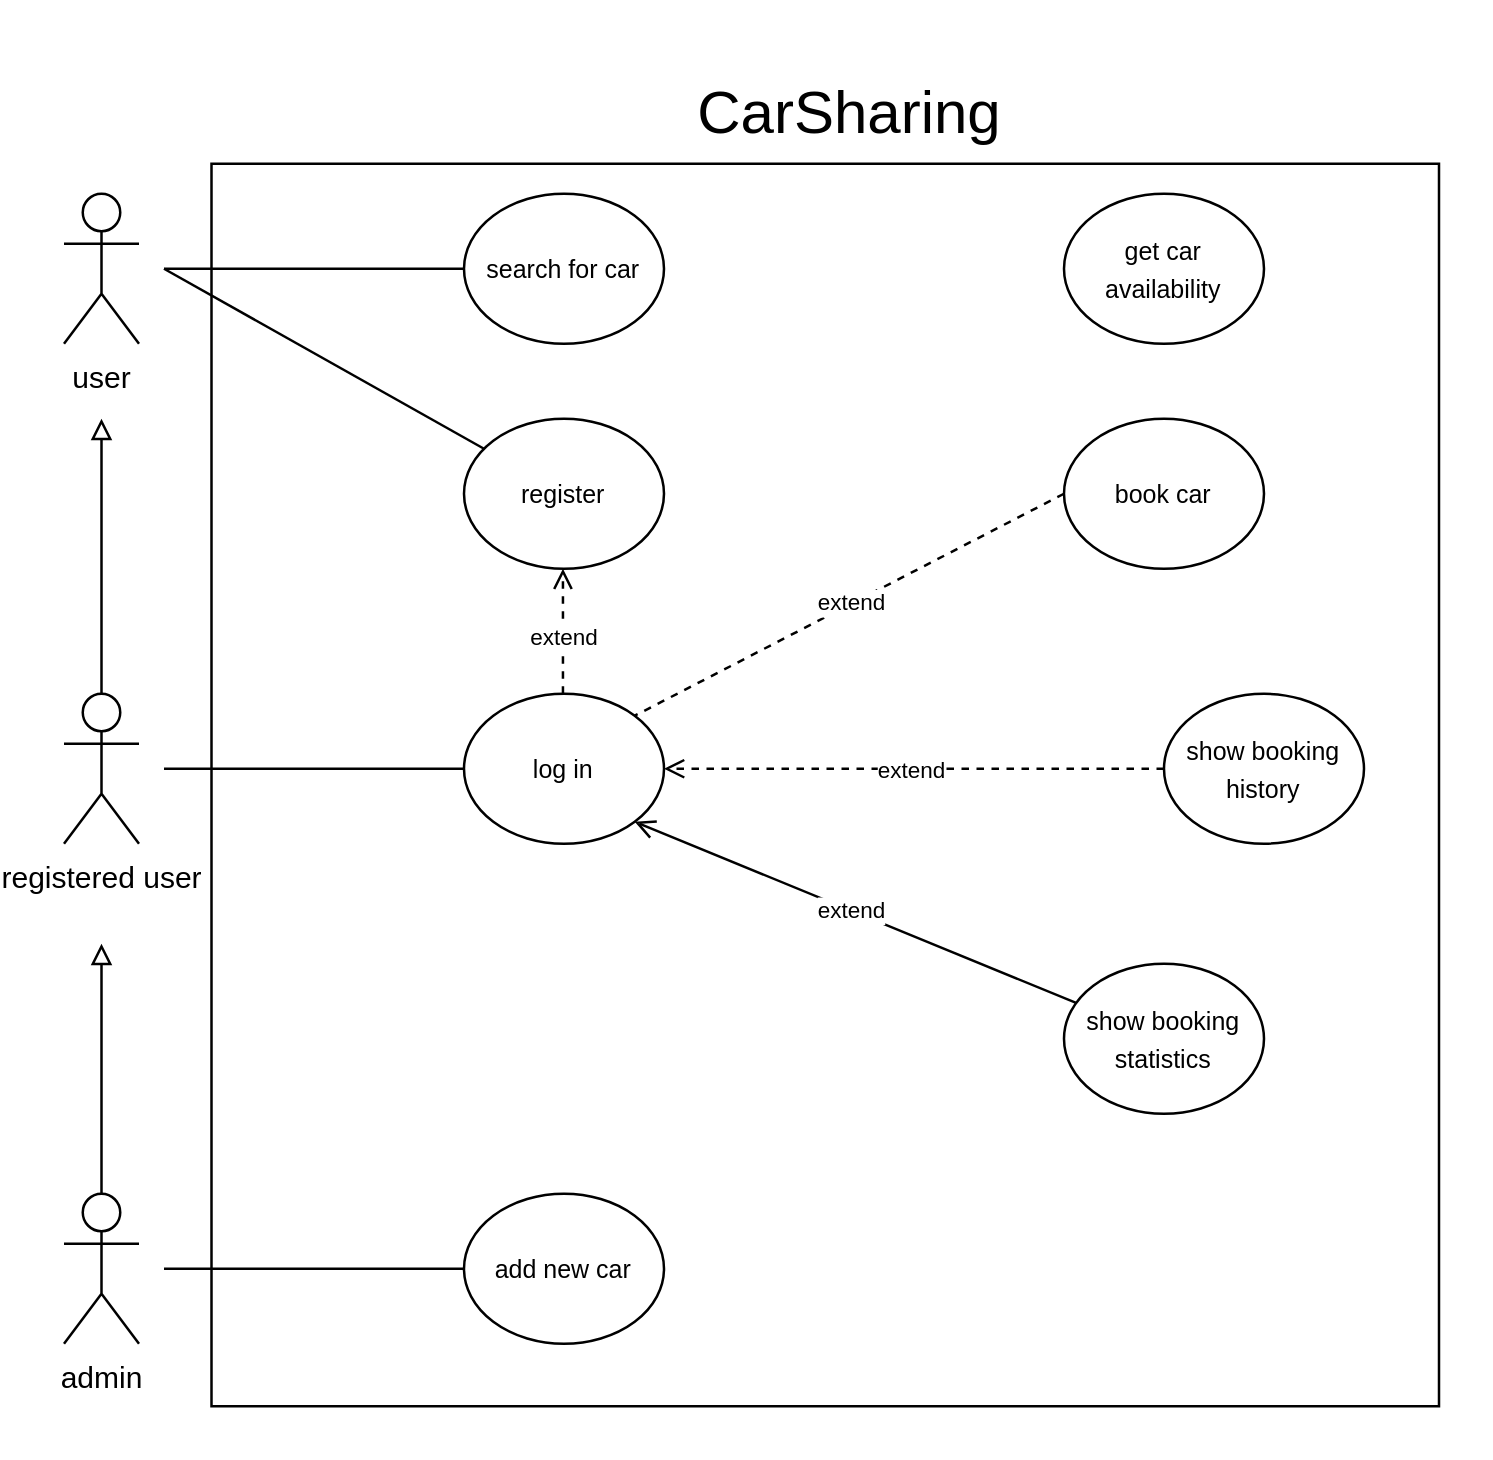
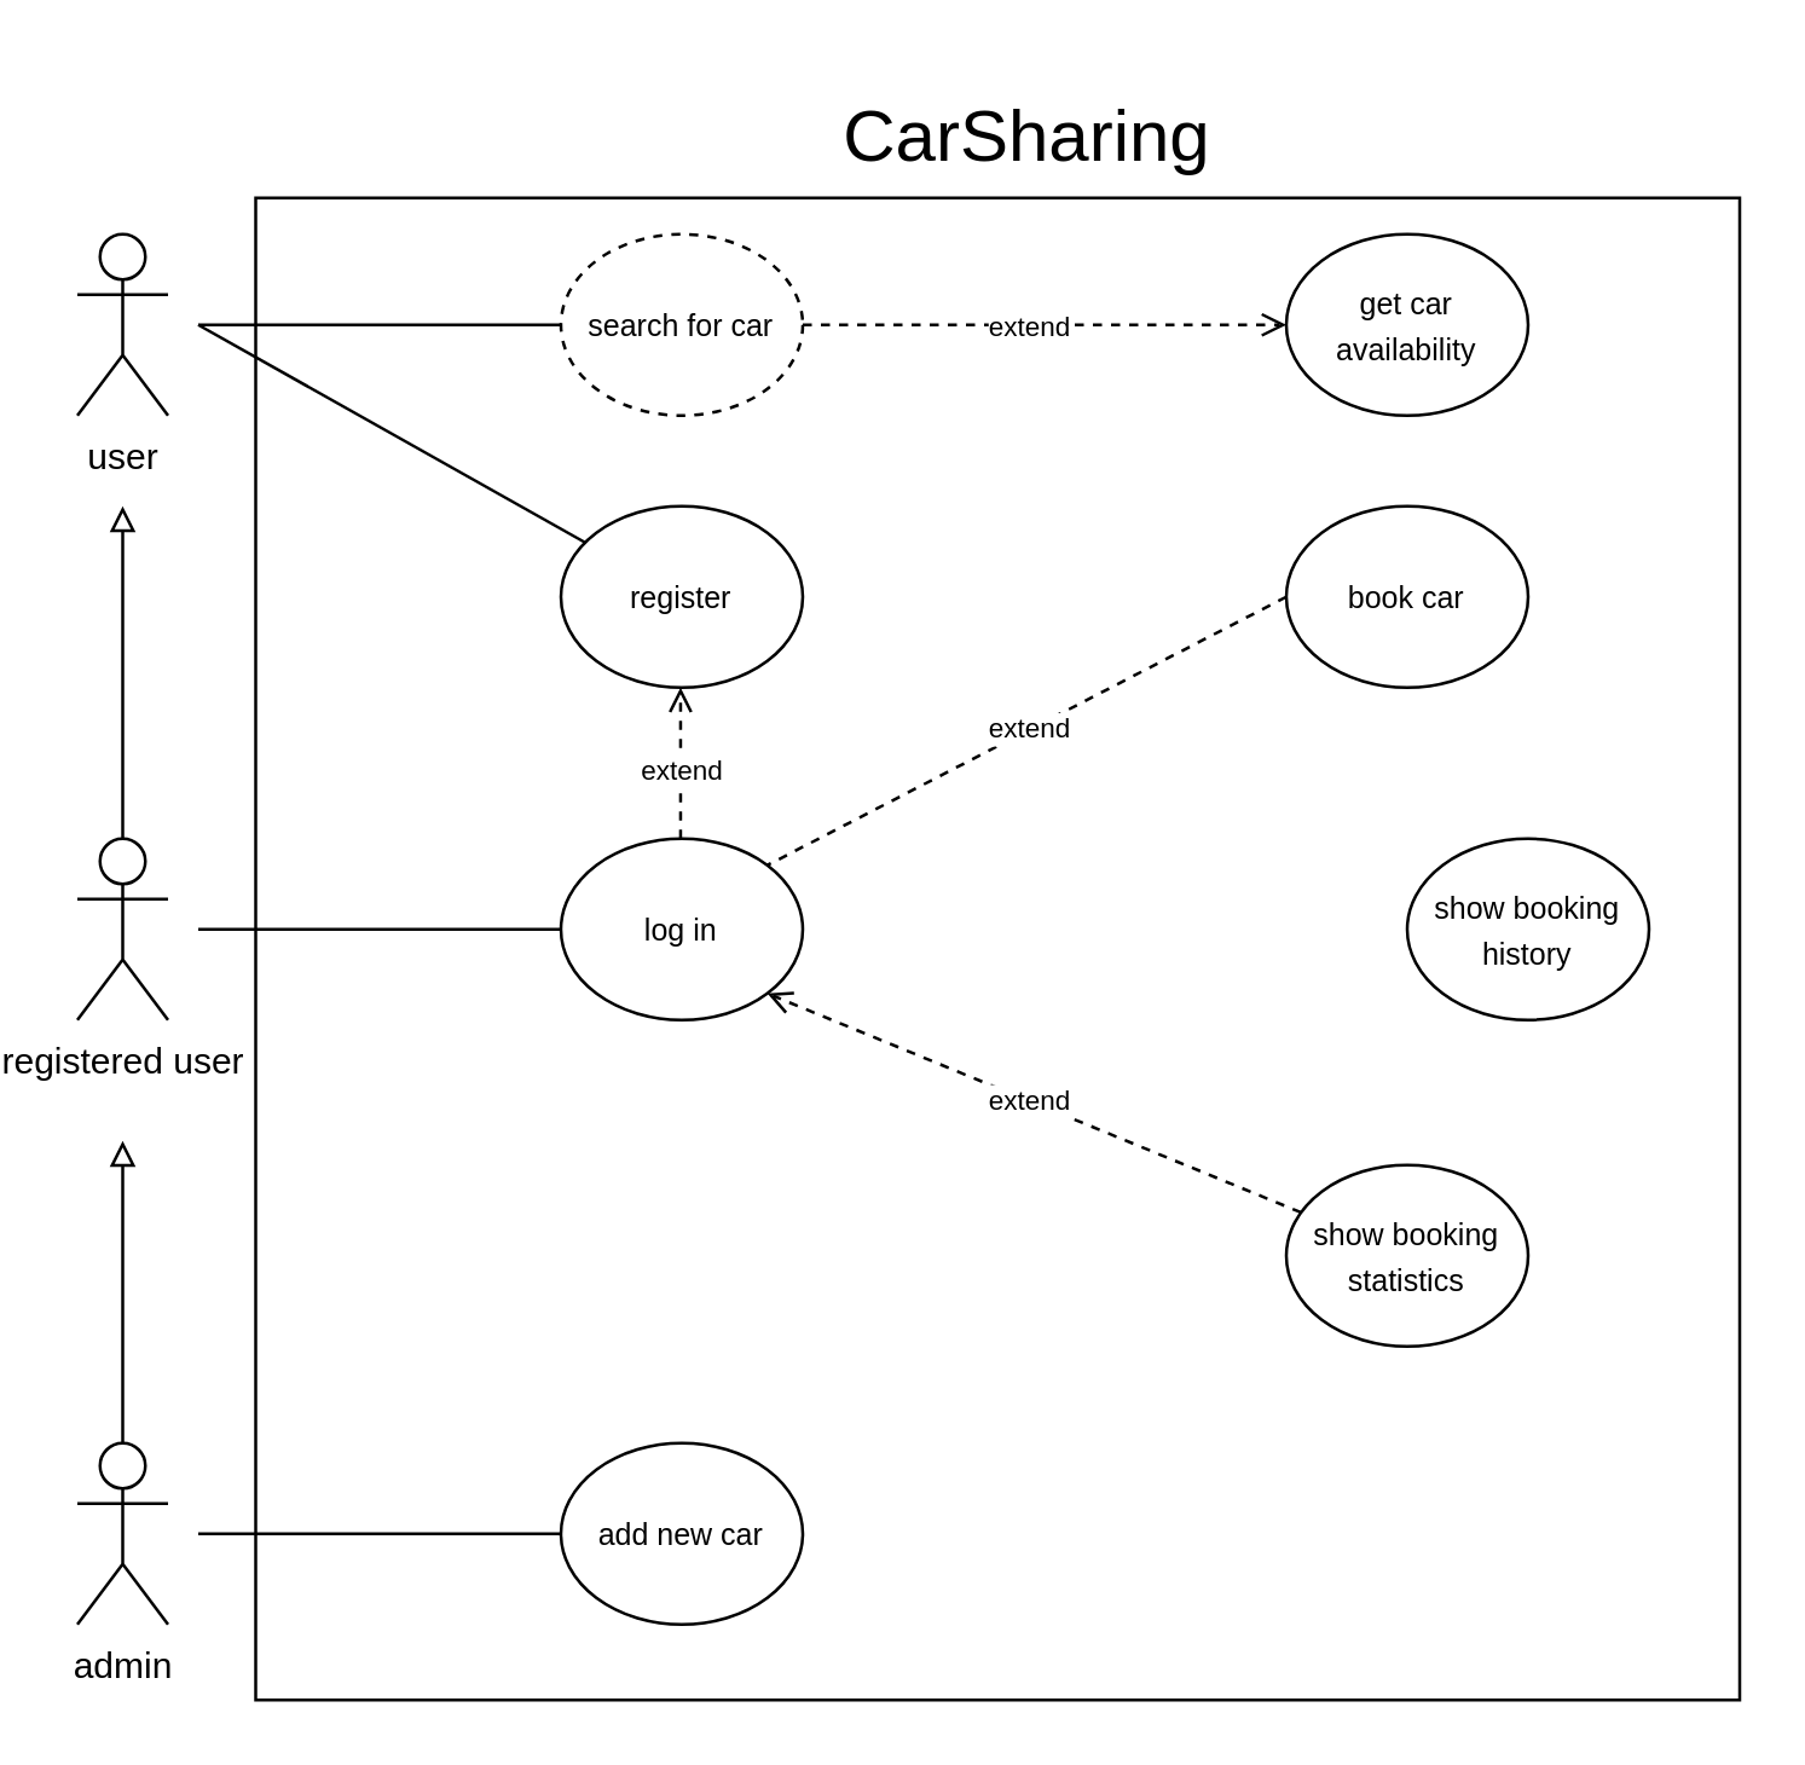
  <mxCell id="0" />
  <mxCell id="1" parent="0" />
  <mxCell id="2" value="" style="rounded=0;whiteSpace=wrap;html=1;fontSize=9;strokeColor=#000000;" parent="1" vertex="1"><mxGeometry x="79" y="65" width="491" height="497" as="geometry" /></mxCell>
  <mxCell id="3" value="&lt;h1&gt;&lt;span style=&quot;font-weight: normal;&quot;&gt;CarSharing&lt;/span&gt;&lt;/h1&gt;" style="text;html=1;align=center;verticalAlign=middle;resizable=0;points=[];autosize=1;strokeColor=none;fillColor=none;" parent="1" vertex="1"><mxGeometry x="264" y="20" width="140" height="50" as="geometry" /></mxCell>
  <mxCell id="4" value="user" style="shape=umlActor;verticalLabelPosition=bottom;verticalAlign=top;html=1;outlineConnect=0;" parent="1" vertex="1"><mxGeometry x="20" y="77" width="30" height="60" as="geometry" /></mxCell>
  <mxCell id="5" style="edgeStyle=orthogonalEdgeStyle;rounded=0;orthogonalLoop=1;jettySize=auto;html=1;exitX=0.5;exitY=0;exitDx=0;exitDy=0;exitPerimeter=0;endArrow=block;endFill=0;" parent="1" source="7" edge="1"><mxGeometry relative="1" as="geometry"><mxPoint x="35" y="167" as="targetPoint" /></mxGeometry></mxCell>
  <mxCell id="6" style="edgeStyle=none;rounded=0;orthogonalLoop=1;jettySize=auto;html=1;entryX=0;entryY=0.5;entryDx=0;entryDy=0;fontSize=9;endArrow=none;endFill=0;" parent="1" target="22" edge="1"><mxGeometry relative="1" as="geometry"><mxPoint x="60" y="307" as="sourcePoint" /></mxGeometry></mxCell>
  <mxCell id="7" value="registered user" style="shape=umlActor;verticalLabelPosition=bottom;verticalAlign=top;html=1;outlineConnect=0;" parent="1" vertex="1"><mxGeometry x="20" y="277" width="30" height="60" as="geometry" /></mxCell>
  <mxCell id="8" style="edgeStyle=orthogonalEdgeStyle;rounded=0;orthogonalLoop=1;jettySize=auto;html=1;exitX=0.5;exitY=0;exitDx=0;exitDy=0;exitPerimeter=0;endArrow=block;endFill=0;" parent="1" source="9" edge="1"><mxGeometry relative="1" as="geometry"><mxPoint x="35" y="377" as="targetPoint" /></mxGeometry></mxCell>
  <mxCell id="9" value="admin" style="shape=umlActor;verticalLabelPosition=bottom;verticalAlign=top;html=1;outlineConnect=0;" parent="1" vertex="1"><mxGeometry x="20" y="477" width="30" height="60" as="geometry" /></mxCell>
  <mxCell id="10" style="rounded=0;orthogonalLoop=1;jettySize=auto;html=1;exitX=0;exitY=0.5;exitDx=0;exitDy=0;endArrow=none;endFill=0;" parent="1" source="13" edge="1"><mxGeometry relative="1" as="geometry"><mxPoint x="60" y="107" as="targetPoint" /></mxGeometry></mxCell>
- <mxCell id="13" value="&lt;font style=&quot;font-size: 10px;&quot;&gt;search for car&lt;/font&gt;" style="ellipse;whiteSpace=wrap;html=1;fontFamily=Helvetica;" parent="1" vertex="1"><mxGeometry x="180" y="77" width="80" height="60" as="geometry" /></mxCell>
+ <mxCell id="11" style="edgeStyle=none;rounded=0;orthogonalLoop=1;jettySize=auto;html=1;entryX=0;entryY=0.5;entryDx=0;entryDy=0;endArrow=open;endFill=0;dashed=1;" parent="1" source="13" target="17" edge="1"><mxGeometry relative="1" as="geometry" /></mxCell>
+ <mxCell id="12" value="extend" style="edgeLabel;html=1;align=center;verticalAlign=middle;resizable=0;points=[];fontSize=9;" parent="11" vertex="1" connectable="0"><mxGeometry x="-0.424" relative="1" as="geometry"><mxPoint x="28" as="offset" /></mxGeometry></mxCell>
+ <mxCell id="13" value="&lt;font style=&quot;font-size: 10px;&quot;&gt;search for car&lt;/font&gt;" style="ellipse;whiteSpace=wrap;html=1;fontFamily=Helvetica;dashed=1;" parent="1" vertex="1"><mxGeometry x="180" y="77" width="80" height="60" as="geometry" /></mxCell>
  <mxCell id="14" style="edgeStyle=none;rounded=0;orthogonalLoop=1;jettySize=auto;html=1;exitX=0;exitY=0.5;exitDx=0;exitDy=0;entryX=1;entryY=0;entryDx=0;entryDy=0;dashed=1;fontSize=9;endArrow=none;endFill=0;" parent="1" source="16" target="22" edge="1"><mxGeometry relative="1" as="geometry" /></mxCell>
  <mxCell id="15" value="extend" style="edgeLabel;html=1;align=center;verticalAlign=middle;resizable=0;points=[];fontSize=9;" parent="14" vertex="1" connectable="0"><mxGeometry x="-0.145" relative="1" as="geometry"><mxPoint x="-12" y="5" as="offset" /></mxGeometry></mxCell>
  <mxCell id="16" value="&lt;font style=&quot;font-size: 10px;&quot;&gt;book car&lt;/font&gt;" style="ellipse;whiteSpace=wrap;html=1;fontFamily=Helvetica;" parent="1" vertex="1"><mxGeometry x="420" y="167" width="80" height="60" as="geometry" /></mxCell>
  <mxCell id="17" value="&lt;font style=&quot;font-size: 10px;&quot;&gt;get car availability&lt;/font&gt;" style="ellipse;whiteSpace=wrap;html=1;fontFamily=Helvetica;" parent="1" vertex="1"><mxGeometry x="420" y="77" width="80" height="60" as="geometry" /></mxCell>
  <mxCell id="18" style="edgeStyle=none;rounded=0;orthogonalLoop=1;jettySize=auto;html=1;fontSize=9;endArrow=none;endFill=0;" parent="1" source="19" edge="1"><mxGeometry relative="1" as="geometry"><mxPoint x="60" y="107" as="targetPoint" /></mxGeometry></mxCell>
  <mxCell id="19" value="&lt;font style=&quot;font-size: 10px;&quot;&gt;register&lt;/font&gt;" style="ellipse;whiteSpace=wrap;html=1;fontFamily=Helvetica;" parent="1" vertex="1"><mxGeometry x="180" y="167" width="80" height="60" as="geometry" /></mxCell>
  <mxCell id="20" value="" style="edgeStyle=none;rounded=0;orthogonalLoop=1;jettySize=auto;html=1;exitX=0.5;exitY=0;exitDx=0;exitDy=0;entryX=0.5;entryY=1;entryDx=0;entryDy=0;fontSize=9;endArrow=open;endFill=0;dashed=1;" parent="1" edge="1"><mxGeometry x="-0.2" y="-10" relative="1" as="geometry"><mxPoint x="219.58" y="277" as="sourcePoint" /><mxPoint x="219.58" y="227" as="targetPoint" /><mxPoint as="offset" /></mxGeometry></mxCell>
  <mxCell id="21" value="extend" style="edgeLabel;html=1;align=center;verticalAlign=middle;resizable=0;points=[];fontSize=9;" parent="20" vertex="1" connectable="0"><mxGeometry x="-0.215" relative="1" as="geometry"><mxPoint y="-3" as="offset" /></mxGeometry></mxCell>
  <mxCell id="22" value="&lt;font style=&quot;font-size: 10px;&quot;&gt;log in&lt;/font&gt;" style="ellipse;whiteSpace=wrap;html=1;fontFamily=Helvetica;" parent="1" vertex="1"><mxGeometry x="180" y="277" width="80" height="60" as="geometry" /></mxCell>
- <mxCell id="23" value="" style="edgeStyle=none;rounded=0;orthogonalLoop=1;jettySize=auto;html=1;dashed=1;fontSize=9;endArrow=open;endFill=0;entryX=1;entryY=0.5;entryDx=0;entryDy=0;" parent="1" source="25" target="22" edge="1"><mxGeometry x="-0.29" relative="1" as="geometry"><Array as="points" /><mxPoint as="offset" /><mxPoint x="270" y="305" as="targetPoint" /></mxGeometry></mxCell>
- <mxCell id="24" value="extend" style="edgeLabel;html=1;align=center;verticalAlign=middle;resizable=0;points=[];fontSize=9;" parent="23" vertex="1" connectable="0"><mxGeometry x="-0.189" relative="1" as="geometry"><mxPoint x="-21" as="offset" /></mxGeometry></mxCell>
  <mxCell id="25" value="&lt;font style=&quot;font-size: 10px;&quot;&gt;show booking history&lt;/font&gt;" style="ellipse;whiteSpace=wrap;html=1;fontFamily=Helvetica;" parent="1" vertex="1"><mxGeometry x="460" y="277" width="80" height="60" as="geometry" /></mxCell>
- <mxCell id="26" style="edgeStyle=none;rounded=0;orthogonalLoop=1;jettySize=auto;html=1;entryX=1;entryY=1;entryDx=0;entryDy=0;dashed=0;fontSize=9;endArrow=open;endFill=0;" parent="1" source="28" target="22" edge="1"><mxGeometry relative="1" as="geometry" /></mxCell>
+ <mxCell id="26" style="edgeStyle=none;rounded=0;orthogonalLoop=1;jettySize=auto;html=1;entryX=1;entryY=1;entryDx=0;entryDy=0;dashed=1;fontSize=9;endArrow=open;endFill=0;" parent="1" source="28" target="22" edge="1"><mxGeometry relative="1" as="geometry" /></mxCell>
  <mxCell id="27" value="extend" style="edgeLabel;html=1;align=center;verticalAlign=middle;resizable=0;points=[];fontSize=9;" parent="26" vertex="1" connectable="0"><mxGeometry x="-0.12" relative="1" as="geometry"><mxPoint x="-13" y="-5" as="offset" /></mxGeometry></mxCell>
  <mxCell id="28" value="&lt;font style=&quot;font-size: 10px;&quot;&gt;show booking statistics&lt;/font&gt;" style="ellipse;whiteSpace=wrap;html=1;fontFamily=Helvetica;" parent="1" vertex="1"><mxGeometry x="420" y="385" width="80" height="60" as="geometry" /></mxCell>
  <mxCell id="29" style="edgeStyle=none;rounded=0;orthogonalLoop=1;jettySize=auto;html=1;fontSize=9;endArrow=none;endFill=0;" parent="1" source="30" edge="1"><mxGeometry relative="1" as="geometry"><mxPoint x="60" y="507" as="targetPoint" /></mxGeometry></mxCell>
  <mxCell id="30" value="&lt;font style=&quot;font-size: 10px;&quot;&gt;add new car&lt;/font&gt;" style="ellipse;whiteSpace=wrap;html=1;fontFamily=Helvetica;" parent="1" vertex="1"><mxGeometry x="180" y="477" width="80" height="60" as="geometry" /></mxCell>
